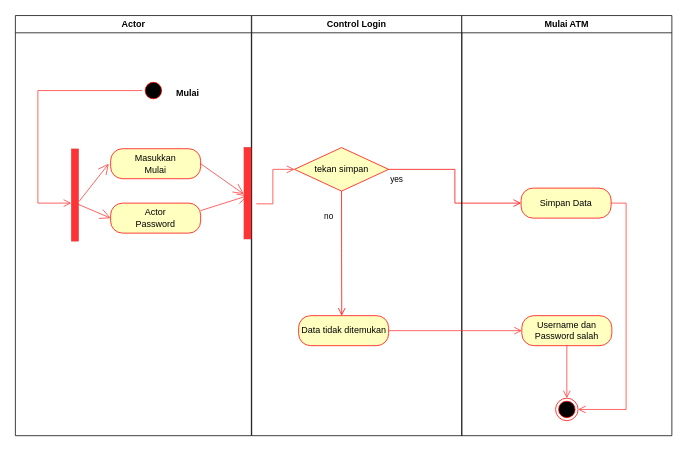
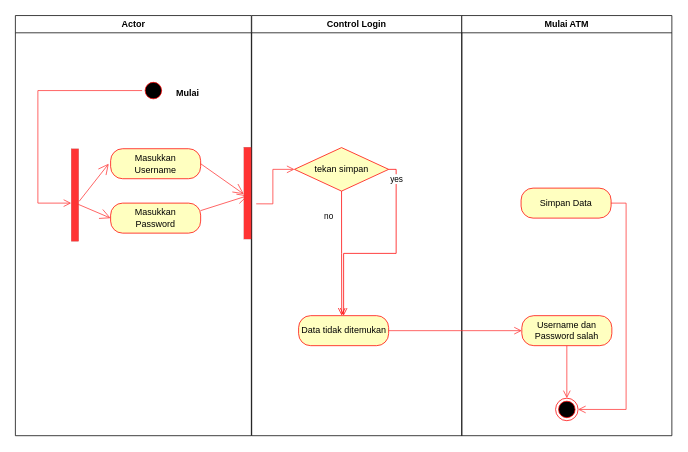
  <mxCell id="0" />
  <mxCell id="1" parent="0" />
  <mxCell id="2" value="Actor" style="swimlane;whiteSpace=wrap" vertex="1" parent="1"><mxGeometry x="20" y="20" width="314.5" height="560" as="geometry" /></mxCell>
  <mxCell id="3" style="edgeStyle=orthogonalEdgeStyle;rounded=0;orthogonalLoop=1;jettySize=auto;html=1;exitX=0;exitY=0.5;exitDx=0;exitDy=0;strokeColor=#FF3333;strokeWidth=1;endArrow=open;endFill=0;endSize=8;" edge="1" parent="2" source="4" target="9"><mxGeometry relative="1" as="geometry"><Array as="points"><mxPoint x="30" y="100" /><mxPoint x="30" y="250" /></Array></mxGeometry></mxCell>
  <mxCell id="4" value="" style="ellipse;shape=startState;fillColor=#000000;strokeColor=#ff0000;" vertex="1" parent="2"><mxGeometry x="168.93" y="85" width="30" height="30" as="geometry" /></mxCell>
  <mxCell id="5" value="Mulai" style="text;align=center;fontStyle=1;verticalAlign=middle;spacingLeft=3;spacingRight=3;strokeColor=none;rotatable=0;points=[[0,0.5],[1,0.5]];portConstraint=eastwest;" vertex="1" parent="2"><mxGeometry x="190" y="90" width="80" height="26" as="geometry" /></mxCell>
- <mxCell id="6" value="Actor&lt;br&gt;Password" style="rounded=1;whiteSpace=wrap;html=1;arcSize=40;fontColor=#000000;fillColor=#ffffc0;strokeColor=#ff0000;" vertex="1" parent="2"><mxGeometry x="126.93" y="250" width="120" height="40" as="geometry" /></mxCell>
- <mxCell id="7" value="Masukkan&lt;br&gt;Mulai" style="rounded=1;whiteSpace=wrap;html=1;arcSize=40;fontColor=#000000;fillColor=#ffffc0;strokeColor=#ff0000;" vertex="1" parent="2"><mxGeometry x="126.93" y="177.5" width="120" height="40" as="geometry" /></mxCell>
+ <mxCell id="6" value="Masukkan&lt;br&gt;Password" style="rounded=1;whiteSpace=wrap;html=1;arcSize=40;fontColor=#000000;fillColor=#ffffc0;strokeColor=#ff0000;" vertex="1" parent="2"><mxGeometry x="126.93" y="250" width="120" height="40" as="geometry" /></mxCell>
+ <mxCell id="7" value="Masukkan&lt;br&gt;Username" style="rounded=1;whiteSpace=wrap;html=1;arcSize=40;fontColor=#000000;fillColor=#ffffc0;strokeColor=#ff0000;" vertex="1" parent="2"><mxGeometry x="126.93" y="177.5" width="120" height="40" as="geometry" /></mxCell>
  <mxCell id="8" style="edgeStyle=orthogonalEdgeStyle;rounded=0;orthogonalLoop=1;jettySize=auto;html=1;exitX=0.5;exitY=1;exitDx=0;exitDy=0;strokeColor=#FF3333;strokeWidth=1;endArrow=open;endFill=0;endSize=8;" edge="1" parent="2" source="7" target="7"><mxGeometry relative="1" as="geometry" /></mxCell>
  <mxCell id="9" value="" style="html=1;points=[];perimeter=orthogonalPerimeter;fillColor=#FF3333;strokeWidth=0;" vertex="1" parent="2"><mxGeometry x="74.43" y="177.5" width="10" height="123.5" as="geometry" /></mxCell>
  <mxCell id="10" value="" style="endArrow=open;endFill=1;endSize=12;html=1;rounded=0;strokeColor=#FF3333;strokeWidth=1;exitX=1.057;exitY=0.568;exitDx=0;exitDy=0;exitPerimeter=0;" edge="1" parent="2" source="9"><mxGeometry width="160" relative="1" as="geometry"><mxPoint x="84.43" y="350.5" as="sourcePoint" /><mxPoint x="124.43" y="197.5" as="targetPoint" /></mxGeometry></mxCell>
  <mxCell id="11" value="" style="endArrow=open;endFill=1;endSize=12;html=1;rounded=0;strokeColor=#FF3333;strokeWidth=1;entryX=0;entryY=0.5;entryDx=0;entryDy=0;" edge="1" parent="2" target="6"><mxGeometry width="160" relative="1" as="geometry"><mxPoint x="80" y="250" as="sourcePoint" /><mxPoint x="134.43" y="207.5" as="targetPoint" /></mxGeometry></mxCell>
  <mxCell id="12" value="Control Login" style="swimlane;whiteSpace=wrap" vertex="1" parent="1"><mxGeometry x="335" y="20" width="280" height="560" as="geometry" /></mxCell>
  <mxCell id="13" value="tekan simpan" style="rhombus;whiteSpace=wrap;html=1;fillColor=#ffffc0;strokeColor=#ff0000;strokeWidth=1;" vertex="1" parent="12"><mxGeometry x="57" y="176" width="125.5" height="58" as="geometry" /></mxCell>
  <mxCell id="14" value="Data tidak ditemukan" style="rounded=1;whiteSpace=wrap;html=1;arcSize=40;fontColor=#000000;fillColor=#ffffc0;strokeColor=#ff0000;strokeWidth=1;" vertex="1" parent="12"><mxGeometry x="62.5" y="400" width="120" height="40" as="geometry" /></mxCell>
- <mxCell id="15" value="yes" style="edgeStyle=orthogonalEdgeStyle;html=1;align=left;verticalAlign=top;endArrow=open;endSize=8;strokeColor=#ff0000;rounded=0;exitX=1;exitY=0.5;exitDx=0;exitDy=0;entryX=0;entryY=0.5;entryDx=0;entryDy=0;" edge="1" parent="1" source="13" target="19"><mxGeometry x="-1" relative="1" as="geometry"><mxPoint x="670" y="609" as="targetPoint" /></mxGeometry></mxCell>
+ <mxCell id="15" value="yes" style="edgeStyle=orthogonalEdgeStyle;html=1;align=left;verticalAlign=top;endArrow=open;endSize=8;strokeColor=#ff0000;rounded=0;exitX=1;exitY=0.5;exitDx=0;exitDy=0;" edge="1" parent="1" source="13" target="14"><mxGeometry x="-1" relative="1" as="geometry"><mxPoint x="670" y="609" as="targetPoint" /></mxGeometry></mxCell>
  <mxCell id="16" value="Mulai ATM" style="swimlane;whiteSpace=wrap" vertex="1" parent="1"><mxGeometry x="615" y="20" width="280" height="560" as="geometry" /></mxCell>
  <mxCell id="17" value="" style="ellipse;html=1;shape=endState;fillColor=#000000;strokeColor=#ff0000;strokeWidth=1;" vertex="1" parent="16"><mxGeometry x="125" y="510" width="30" height="30" as="geometry" /></mxCell>
  <mxCell id="18" style="edgeStyle=orthogonalEdgeStyle;rounded=0;orthogonalLoop=1;jettySize=auto;html=1;exitX=1;exitY=0.5;exitDx=0;exitDy=0;entryX=1;entryY=0.5;entryDx=0;entryDy=0;strokeColor=#FF3333;strokeWidth=1;endArrow=open;endFill=0;endSize=8;" edge="1" parent="16" source="19" target="17"><mxGeometry relative="1" as="geometry" /></mxCell>
  <mxCell id="19" value="Simpan Data" style="rounded=1;whiteSpace=wrap;html=1;arcSize=40;fontColor=#000000;fillColor=#ffffc0;strokeColor=#ff0000;strokeWidth=1;" vertex="1" parent="16"><mxGeometry x="79" y="230" width="120" height="40" as="geometry" /></mxCell>
  <mxCell id="20" style="edgeStyle=orthogonalEdgeStyle;rounded=0;orthogonalLoop=1;jettySize=auto;html=1;exitX=0.5;exitY=1;exitDx=0;exitDy=0;entryX=0.5;entryY=0;entryDx=0;entryDy=0;strokeColor=#FF3333;strokeWidth=1;endArrow=open;endFill=0;endSize=8;" edge="1" parent="16" source="21" target="17"><mxGeometry relative="1" as="geometry" /></mxCell>
  <mxCell id="21" value="Username dan Password salah" style="rounded=1;whiteSpace=wrap;html=1;arcSize=40;fontColor=#000000;fillColor=#ffffc0;strokeColor=#ff0000;strokeWidth=1;" vertex="1" parent="16"><mxGeometry x="80" y="400" width="120" height="40" as="geometry" /></mxCell>
  <mxCell id="22" value="" style="html=1;points=[];perimeter=orthogonalPerimeter;fillColor=#FF3333;strokeWidth=0;" vertex="1" parent="1"><mxGeometry x="324.43" y="195.5" width="10" height="122.5" as="geometry" /></mxCell>
  <mxCell id="23" value="" style="endArrow=open;endFill=1;endSize=12;html=1;rounded=0;strokeColor=#FF3333;strokeWidth=1;exitX=1;exitY=0.5;exitDx=0;exitDy=0;entryX=0;entryY=0.51;entryDx=0;entryDy=0;entryPerimeter=0;" edge="1" parent="1" source="7" target="22"><mxGeometry width="160" relative="1" as="geometry"><mxPoint x="274.43" y="377.5" as="sourcePoint" /><mxPoint x="324.43" y="357.5" as="targetPoint" /></mxGeometry></mxCell>
  <mxCell id="24" value="no" style="edgeStyle=orthogonalEdgeStyle;html=1;align=left;verticalAlign=bottom;endArrow=open;endSize=8;strokeColor=#ff0000;rounded=0;strokeWidth=1;exitX=0.5;exitY=1;exitDx=0;exitDy=0;" edge="1" parent="1" source="13"><mxGeometry x="-0.489" y="-25" relative="1" as="geometry"><mxPoint x="455" y="420" as="targetPoint" /><mxPoint x="495" y="475" as="sourcePoint" /><mxPoint as="offset" /></mxGeometry></mxCell>
  <mxCell id="25" value="" style="endArrow=open;endFill=1;endSize=12;html=1;rounded=0;strokeColor=#FF3333;strokeWidth=1;exitX=1;exitY=0.25;exitDx=0;exitDy=0;" edge="1" parent="1" source="6"><mxGeometry width="160" relative="1" as="geometry"><mxPoint x="230.28" y="413.148" as="sourcePoint" /><mxPoint x="330" y="260" as="targetPoint" /></mxGeometry></mxCell>
  <mxCell id="26" style="edgeStyle=orthogonalEdgeStyle;rounded=0;orthogonalLoop=1;jettySize=auto;html=1;entryX=0;entryY=0.5;entryDx=0;entryDy=0;strokeColor=#FF3333;strokeWidth=1;endArrow=open;endFill=0;endSize=8;exitX=1.657;exitY=0.616;exitDx=0;exitDy=0;exitPerimeter=0;" edge="1" parent="1" source="22" target="13"><mxGeometry relative="1" as="geometry"><mxPoint x="340" y="300" as="sourcePoint" /></mxGeometry></mxCell>
  <mxCell id="27" style="edgeStyle=orthogonalEdgeStyle;orthogonalLoop=1;jettySize=auto;html=1;exitX=1;exitY=0.5;exitDx=0;exitDy=0;endArrow=open;endFill=0;endSize=8;strokeColor=#FF3333;entryX=0;entryY=0.5;entryDx=0;entryDy=0;" edge="1" parent="1" source="14" target="21"><mxGeometry relative="1" as="geometry"><mxPoint x="700" y="450" as="targetPoint" /></mxGeometry></mxCell>
